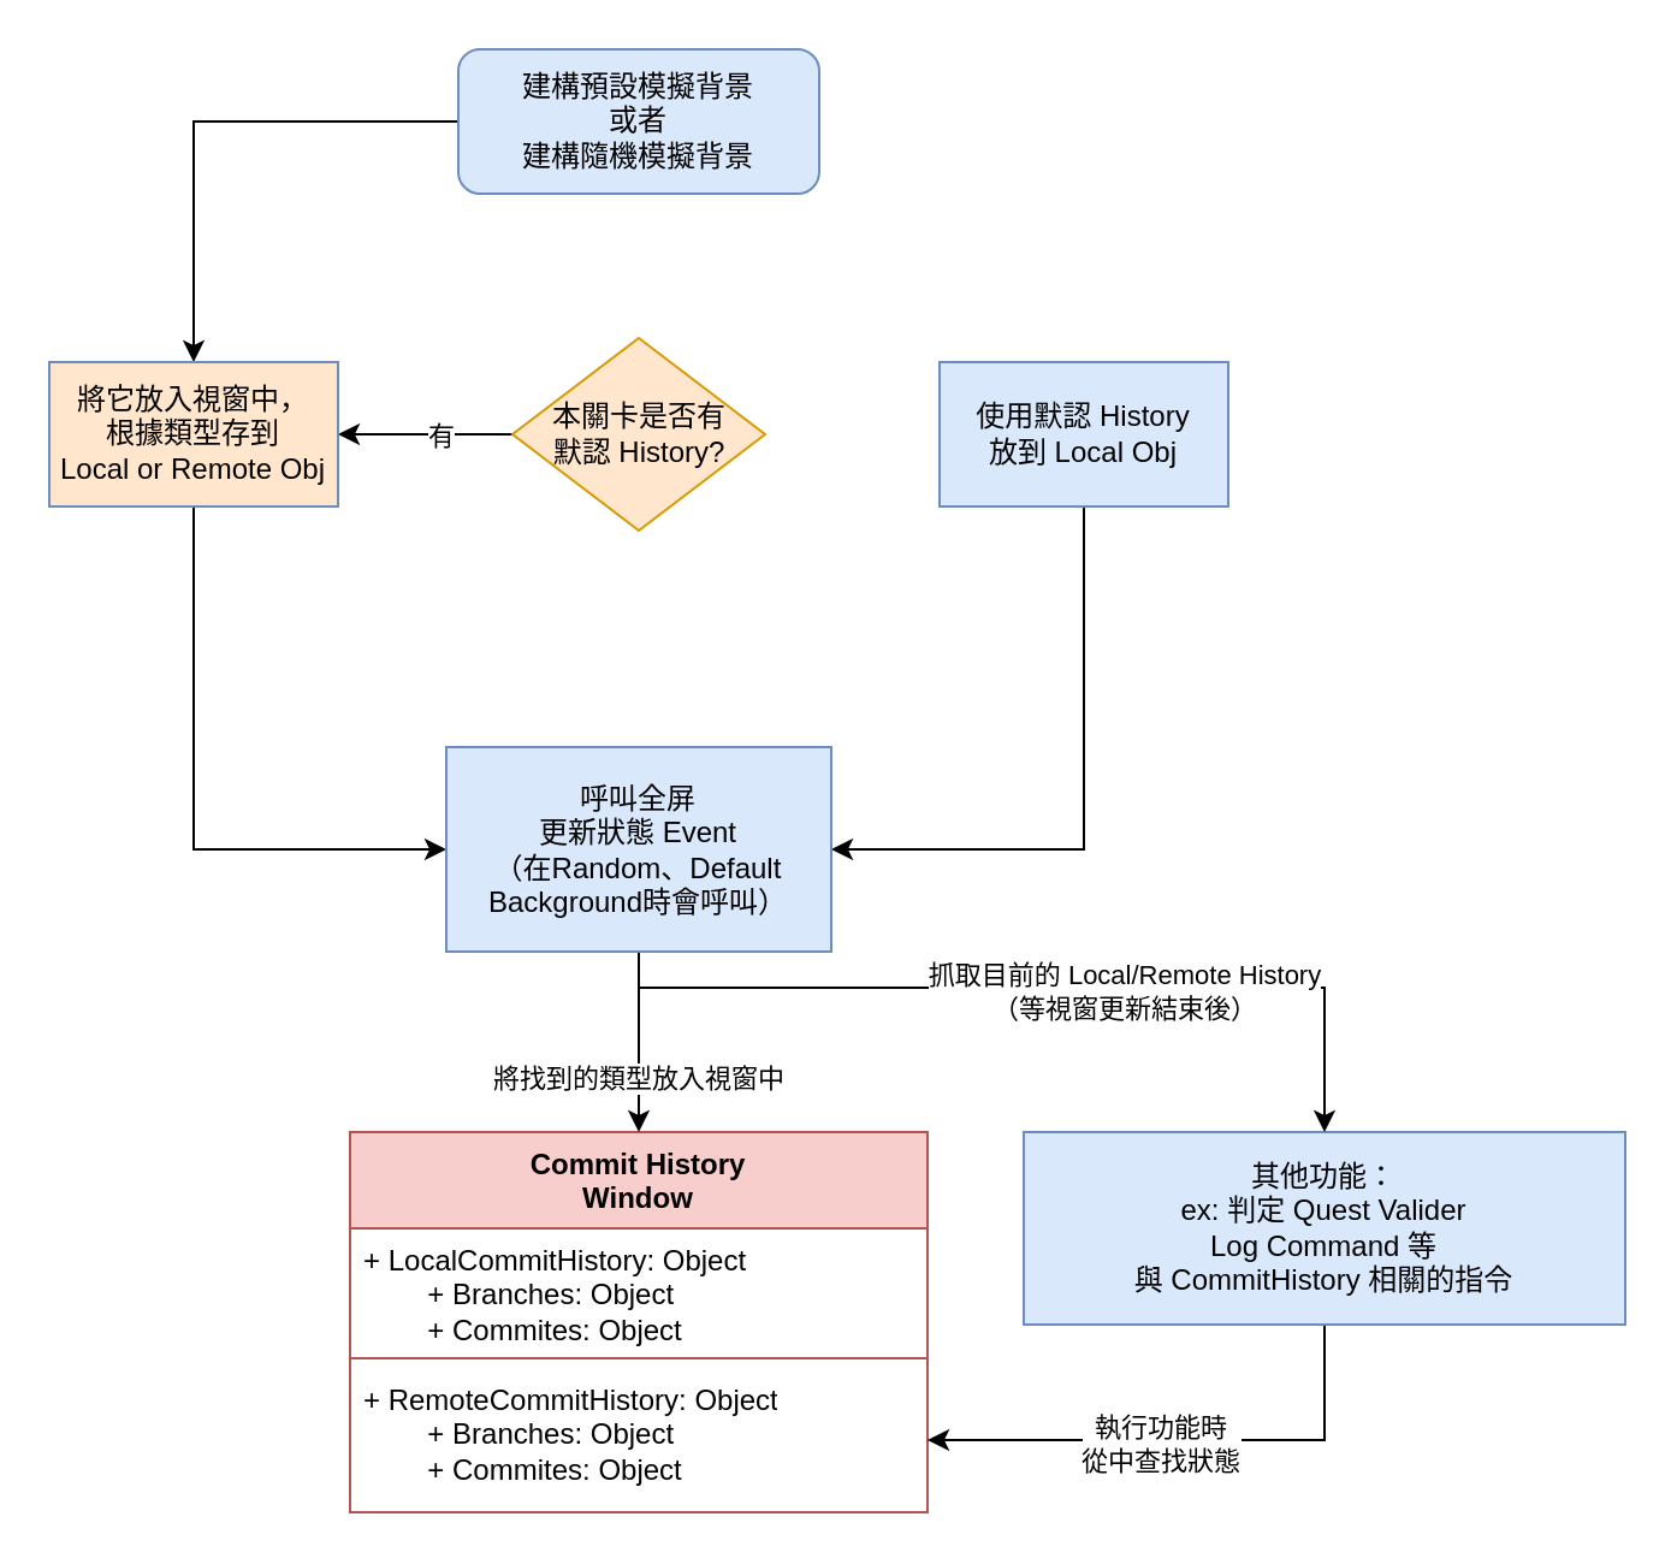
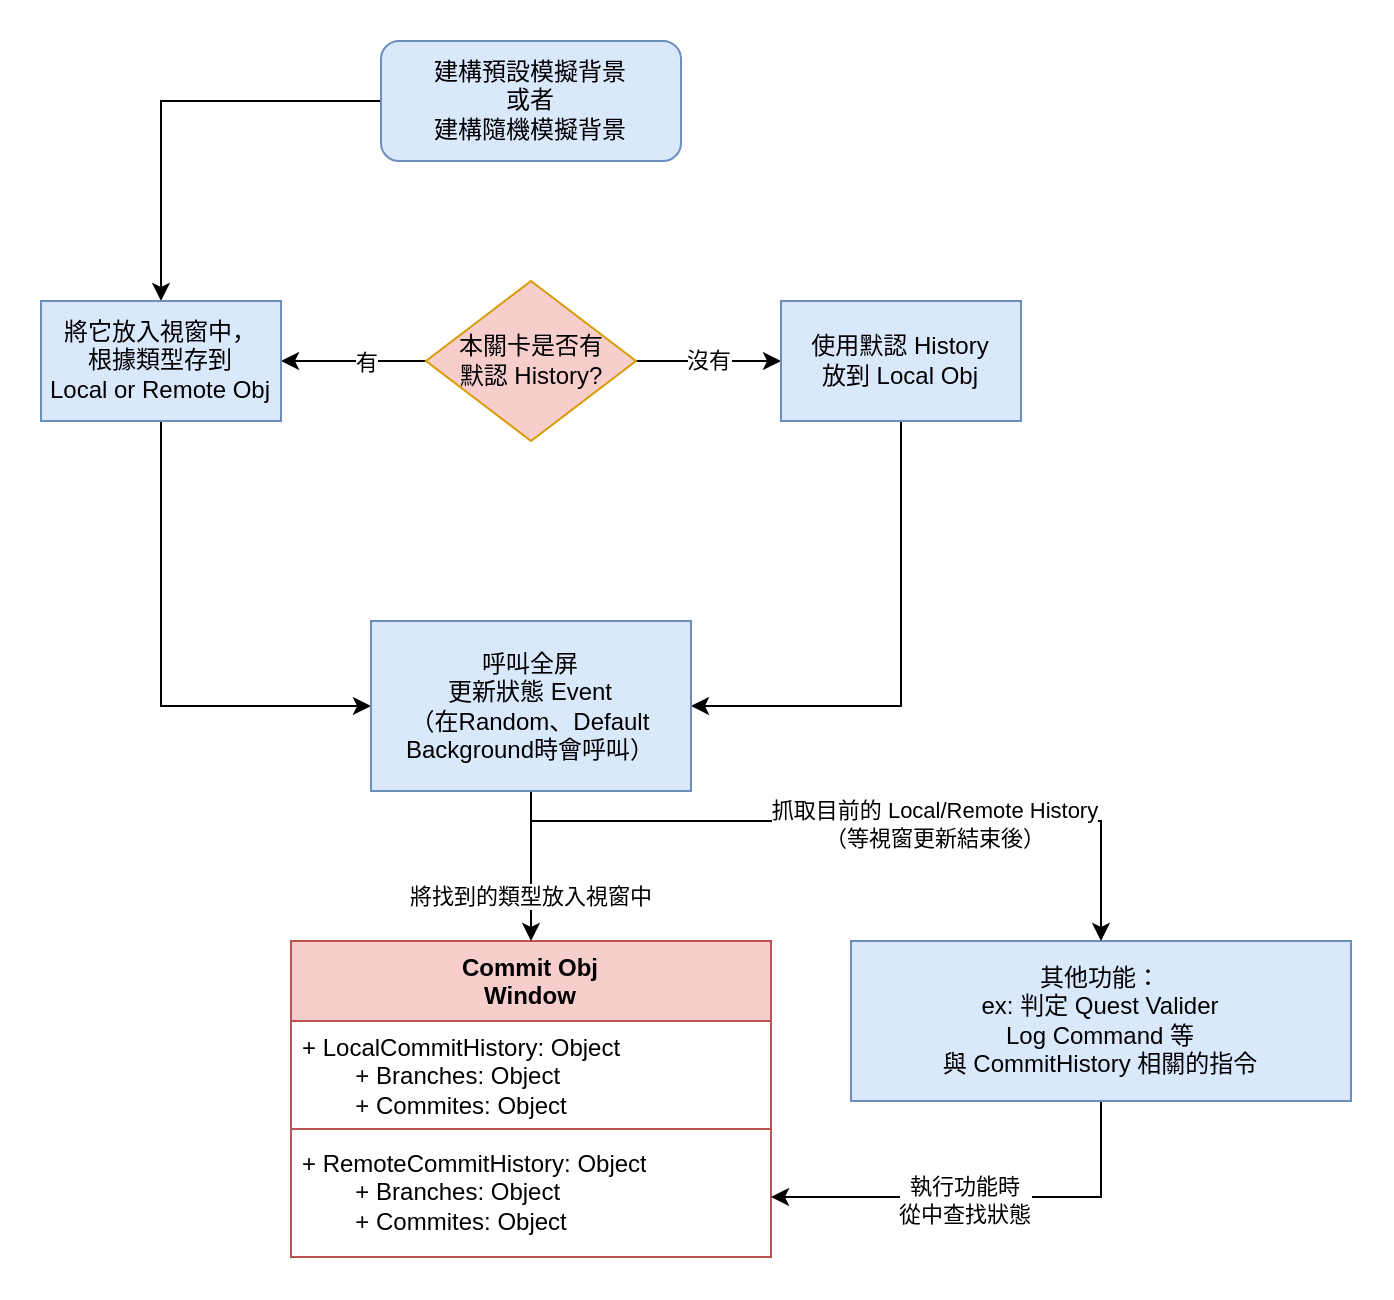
  <mxCell id="0" />
  <mxCell id="1" parent="0" />
  <mxCell id="2" value="" style="edgeStyle=orthogonalEdgeStyle;rounded=0;orthogonalLoop=1;jettySize=auto;html=1;" parent="1" source="5" target="16" edge="1"><mxGeometry relative="1" as="geometry" /></mxCell>
  <mxCell id="3" value="有" style="edgeLabel;html=1;align=center;verticalAlign=middle;resizable=0;points=[];" parent="2" vertex="1" connectable="0"><mxGeometry x="-0.17" relative="1" as="geometry"><mxPoint as="offset" /></mxGeometry></mxCell>
- <mxCell id="5" value="本關卡是否有&lt;br&gt;默認 History?" style="rhombus;whiteSpace=wrap;html=1;fillColor=#ffe6cc;strokeColor=#d79b00;" parent="1" vertex="1"><mxGeometry x="212.5" y="140" width="105" height="80" as="geometry" /></mxCell>
+ <mxCell id="4" value="沒有" style="edgeStyle=orthogonalEdgeStyle;rounded=0;orthogonalLoop=1;jettySize=auto;html=1;" parent="1" source="5" target="18" edge="1"><mxGeometry relative="1" as="geometry" /></mxCell>
+ <mxCell id="5" value="本關卡是否有&lt;br&gt;默認 History?" style="rhombus;whiteSpace=wrap;html=1;fillColor=#f8cecc;strokeColor=#d79b00;" parent="1" vertex="1"><mxGeometry x="212.5" y="140" width="105" height="80" as="geometry" /></mxCell>
  <mxCell id="6" value="" style="edgeStyle=orthogonalEdgeStyle;rounded=0;orthogonalLoop=1;jettySize=auto;html=1;" parent="1" source="7" target="16" edge="1"><mxGeometry relative="1" as="geometry" /></mxCell>
  <mxCell id="7" value="建構預設模擬背景&lt;br&gt;或者&lt;br&gt;建構隨機模擬背景" style="rounded=1;whiteSpace=wrap;html=1;fillColor=#dae8fc;strokeColor=#6c8ebf;" parent="1" vertex="1"><mxGeometry x="190" y="20" width="150" height="60" as="geometry" /></mxCell>
- <mxCell id="8" value="Commit History&lt;br style=&quot;border-color: var(--border-color);&quot;&gt;Window" style="swimlane;fontStyle=1;align=center;verticalAlign=top;childLayout=stackLayout;horizontal=1;startSize=40;horizontalStack=0;resizeParent=1;resizeParentMax=0;resizeLast=0;collapsible=1;marginBottom=0;whiteSpace=wrap;html=1;fillColor=#f8cecc;strokeColor=#b85450;" parent="1" vertex="1"><mxGeometry x="145" y="470" width="240" height="158" as="geometry" /></mxCell>
+ <mxCell id="8" value="Commit Obj&lt;br style=&quot;border-color: var(--border-color);&quot;&gt;Window" style="swimlane;fontStyle=1;align=center;verticalAlign=top;childLayout=stackLayout;horizontal=1;startSize=40;horizontalStack=0;resizeParent=1;resizeParentMax=0;resizeLast=0;collapsible=1;marginBottom=0;whiteSpace=wrap;html=1;fillColor=#f8cecc;strokeColor=#b85450;" parent="1" vertex="1"><mxGeometry x="145" y="470" width="240" height="158" as="geometry" /></mxCell>
  <mxCell id="9" value="+ LocalCommitHistory: Object&lt;br&gt;&lt;span style=&quot;white-space: pre;&quot;&gt;&#09;&lt;/span&gt;+ Branches: Object&lt;br&gt;&lt;span style=&quot;white-space: pre;&quot;&gt;&#09;&lt;/span&gt;+ Commites: Object" style="text;strokeColor=none;fillColor=none;align=left;verticalAlign=top;spacingLeft=4;spacingRight=4;overflow=hidden;rotatable=0;points=[[0,0.5],[1,0.5]];portConstraint=eastwest;whiteSpace=wrap;html=1;" parent="8" vertex="1"><mxGeometry y="40" width="240" height="50" as="geometry" /></mxCell>
  <mxCell id="10" value="" style="line;strokeWidth=1;fillColor=none;align=left;verticalAlign=middle;spacingTop=-1;spacingLeft=3;spacingRight=3;rotatable=0;labelPosition=right;points=[];portConstraint=eastwest;strokeColor=inherit;" parent="8" vertex="1"><mxGeometry y="90" width="240" height="8" as="geometry" /></mxCell>
  <mxCell id="11" value="+ RemoteCommitHistory: Object&lt;br&gt;&#09;&lt;span style=&quot;white-space: pre;&quot;&gt;&#09;&lt;/span&gt;+ Branches: Object&lt;span style=&quot;border-color: var(--border-color);&quot;&gt;&lt;span style=&quot;white-space: pre;&quot;&gt;&amp;nbsp;&lt;br/&gt;&lt;/span&gt;&lt;/span&gt;&lt;span style=&quot;white-space: pre;&quot;&gt;&#09;&lt;/span&gt;+ Commites: Object" style="text;strokeColor=none;fillColor=none;align=left;verticalAlign=top;spacingLeft=4;spacingRight=4;overflow=hidden;rotatable=0;points=[[0,0.5],[1,0.5]];portConstraint=eastwest;whiteSpace=wrap;html=1;" parent="8" vertex="1"><mxGeometry y="98" width="240" height="60" as="geometry" /></mxCell>
  <mxCell id="12" value="" style="edgeStyle=orthogonalEdgeStyle;rounded=0;orthogonalLoop=1;jettySize=auto;html=1;entryX=1;entryY=0.5;entryDx=0;entryDy=0;" parent="1" source="14" target="11" edge="1"><mxGeometry relative="1" as="geometry"><mxPoint x="265" y="430" as="targetPoint" /></mxGeometry></mxCell>
  <mxCell id="13" value="執行功能時&lt;br&gt;從中查找狀態" style="edgeLabel;html=1;align=center;verticalAlign=middle;resizable=0;points=[];" parent="12" vertex="1" connectable="0"><mxGeometry x="0.099" y="1" relative="1" as="geometry"><mxPoint as="offset" /></mxGeometry></mxCell>
  <mxCell id="14" value="其他功能：&lt;br&gt;ex: 判定 Quest Valider&lt;br&gt;Log Command 等&lt;br&gt;與 CommitHistory 相關的指令" style="whiteSpace=wrap;html=1;fillColor=#dae8fc;strokeColor=#6c8ebf;" parent="1" vertex="1"><mxGeometry x="425" y="470" width="250" height="80" as="geometry" /></mxCell>
  <mxCell id="15" style="edgeStyle=orthogonalEdgeStyle;rounded=0;orthogonalLoop=1;jettySize=auto;html=1;exitX=0.5;exitY=1;exitDx=0;exitDy=0;entryX=0;entryY=0.5;entryDx=0;entryDy=0;" parent="1" source="16" target="22" edge="1"><mxGeometry relative="1" as="geometry" /></mxCell>
- <mxCell id="16" value="將它放入視窗中，&lt;br&gt;根據類型存到&lt;br&gt;Local or Remote Obj" style="whiteSpace=wrap;html=1;fillColor=#ffe6cc;strokeColor=#6c8ebf;" parent="1" vertex="1"><mxGeometry x="20" y="150" width="120" height="60" as="geometry" /></mxCell>
+ <mxCell id="16" value="將它放入視窗中，&lt;br&gt;根據類型存到&lt;br&gt;Local or Remote Obj" style="whiteSpace=wrap;html=1;fillColor=#dae8fc;strokeColor=#6c8ebf;" parent="1" vertex="1"><mxGeometry x="20" y="150" width="120" height="60" as="geometry" /></mxCell>
  <mxCell id="17" style="edgeStyle=orthogonalEdgeStyle;rounded=0;orthogonalLoop=1;jettySize=auto;html=1;exitX=0.5;exitY=1;exitDx=0;exitDy=0;entryX=1;entryY=0.5;entryDx=0;entryDy=0;" parent="1" source="18" target="22" edge="1"><mxGeometry relative="1" as="geometry" /></mxCell>
  <mxCell id="18" value="使用默認 History&lt;br&gt;放到 Local Obj" style="whiteSpace=wrap;html=1;fillColor=#dae8fc;strokeColor=#6c8ebf;" parent="1" vertex="1"><mxGeometry x="390" y="150" width="120" height="60" as="geometry" /></mxCell>
  <mxCell id="19" style="edgeStyle=orthogonalEdgeStyle;rounded=0;orthogonalLoop=1;jettySize=auto;html=1;entryX=0.5;entryY=0;entryDx=0;entryDy=0;" parent="1" source="22" target="14" edge="1"><mxGeometry relative="1" as="geometry"><Array as="points"><mxPoint x="265" y="410" /><mxPoint x="550" y="410" /></Array></mxGeometry></mxCell>
  <mxCell id="20" value="抓取目前的 Local/Remote History&lt;br&gt;（等視窗更新結束後）" style="edgeLabel;html=1;align=center;verticalAlign=middle;resizable=0;points=[];" parent="19" vertex="1" connectable="0"><mxGeometry x="0.202" y="-1" relative="1" as="geometry"><mxPoint as="offset" /></mxGeometry></mxCell>
  <mxCell id="21" value="將找到的類型放入視窗中" style="edgeStyle=orthogonalEdgeStyle;rounded=0;orthogonalLoop=1;jettySize=auto;html=1;exitX=0.5;exitY=1;exitDx=0;exitDy=0;entryX=0.5;entryY=0;entryDx=0;entryDy=0;" parent="1" source="22" target="8" edge="1"><mxGeometry x="0.4" relative="1" as="geometry"><mxPoint as="offset" /></mxGeometry></mxCell>
  <mxCell id="22" value="呼叫全屏&lt;br&gt;更新狀態 Event&lt;br&gt;（在Random、Default Background時會呼叫）" style="whiteSpace=wrap;html=1;fillColor=#dae8fc;strokeColor=#6c8ebf;" parent="1" vertex="1"><mxGeometry x="185" y="310" width="160" height="85" as="geometry" /></mxCell>
